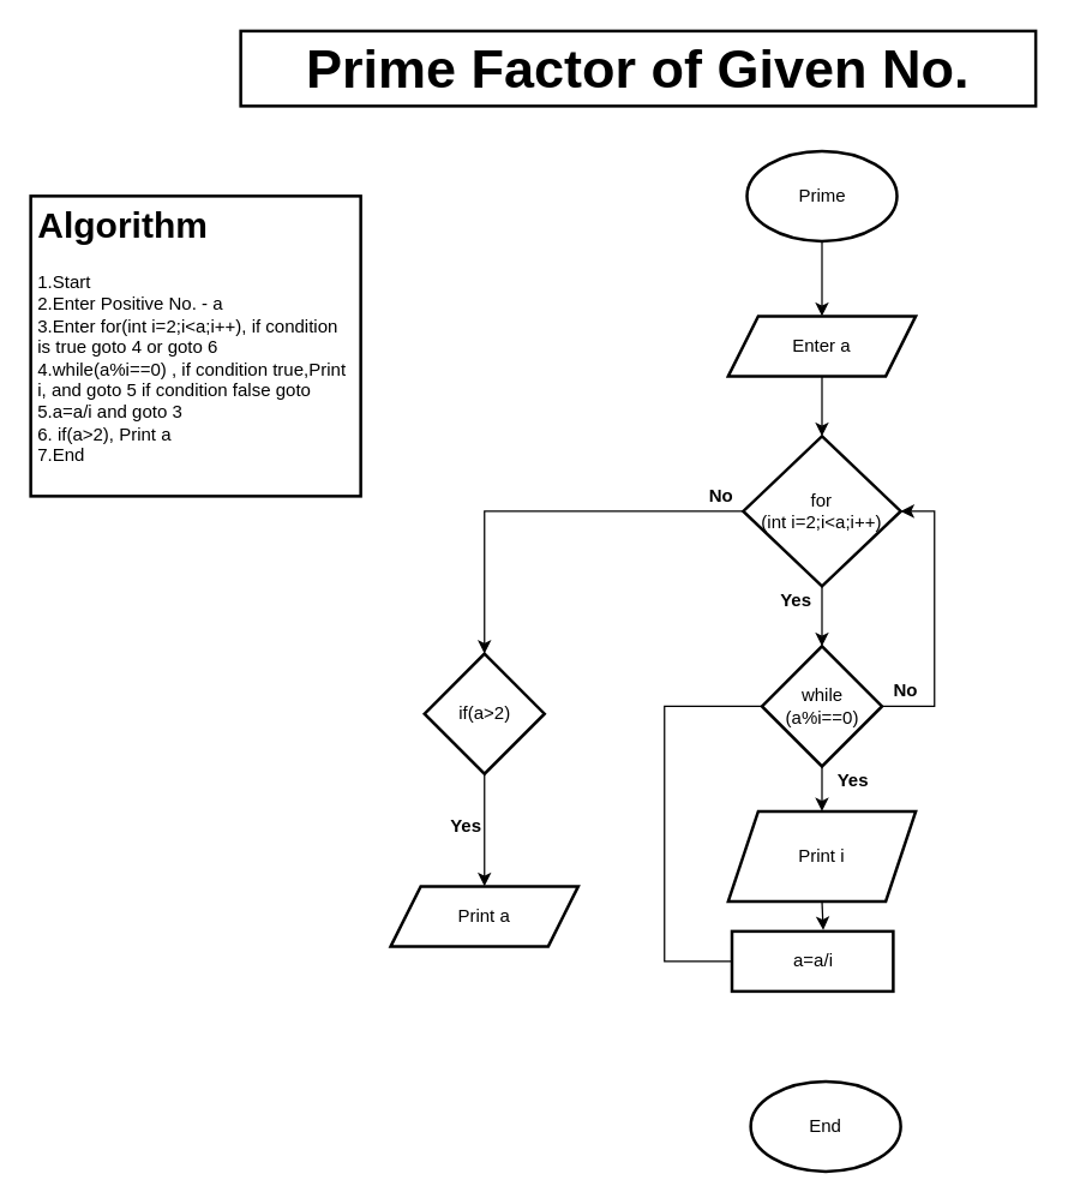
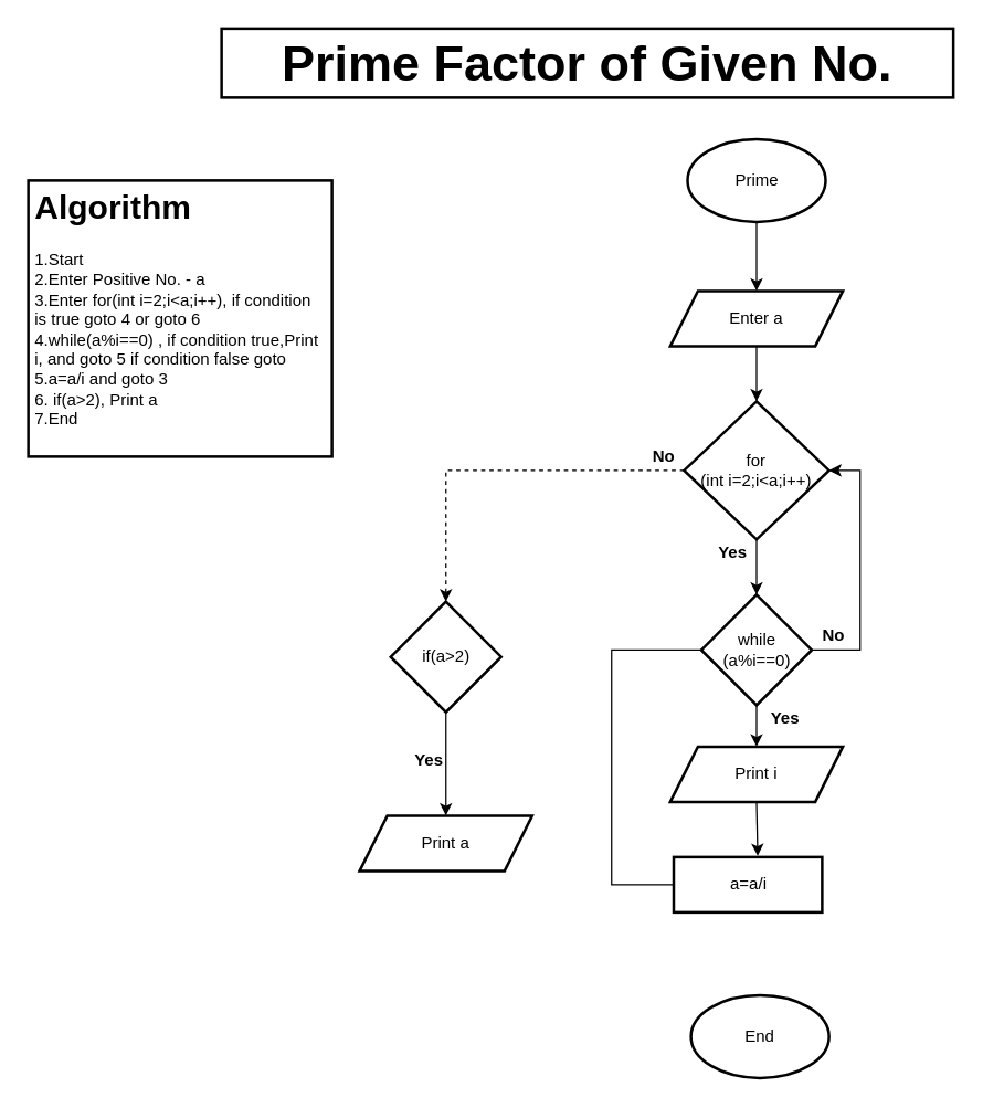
  <mxCell id="0" />
  <mxCell id="1" parent="0" />
  <mxCell id="2" value="&lt;font style=&quot;font-size: 36px&quot;&gt;Prime Factor of Given No.&lt;/font&gt;" style="text;html=1;fillColor=none;align=center;verticalAlign=middle;whiteSpace=wrap;rounded=0;fontStyle=1;strokeColor=#000000;strokeWidth=2;" vertex="1" parent="1"><mxGeometry x="160" y="20" width="530" height="50" as="geometry" /></mxCell>
  <mxCell id="3" value="&lt;h1&gt;Algorithm&lt;/h1&gt;&lt;div&gt;1.Start&lt;/div&gt;&lt;div&gt;2.Enter Positive No. - a&lt;/div&gt;&lt;div&gt;3.Enter&amp;nbsp;for(int i=2;i&amp;lt;a;i++), if condition is true goto 4 or goto 6&lt;/div&gt;&lt;div&gt;4.while(a%i==0) , if condition true,Print i, and goto 5 if condition false goto&amp;nbsp;&lt;/div&gt;&lt;div&gt;5.a=a/i and goto 3&lt;/div&gt;&lt;div&gt;6.&amp;nbsp;if(a&amp;gt;2), Print a&lt;/div&gt;&lt;div&gt;7.End&lt;/div&gt;" style="text;html=1;fillColor=none;spacing=5;spacingTop=-20;whiteSpace=wrap;overflow=hidden;rounded=0;strokeColor=#000000;strokeWidth=2;" vertex="1" parent="1"><mxGeometry x="20" y="130" width="220" height="200" as="geometry" /></mxCell>
  <mxCell id="4" style="edgeStyle=orthogonalEdgeStyle;rounded=0;orthogonalLoop=1;jettySize=auto;html=1;exitX=0.5;exitY=1;exitDx=0;exitDy=0;entryX=0.5;entryY=0;entryDx=0;entryDy=0;" edge="1" parent="1" source="5" target="8"><mxGeometry relative="1" as="geometry" /></mxCell>
  <mxCell id="5" value="Prime" style="ellipse;whiteSpace=wrap;html=1;strokeColor=#000000;strokeWidth=2;" vertex="1" parent="1"><mxGeometry x="497.5" y="100" width="100" height="60" as="geometry" /></mxCell>
  <mxCell id="6" value="End" style="ellipse;whiteSpace=wrap;html=1;strokeColor=#000000;strokeWidth=2;" vertex="1" parent="1"><mxGeometry x="500" y="720" width="100" height="60" as="geometry" /></mxCell>
  <mxCell id="7" style="edgeStyle=orthogonalEdgeStyle;rounded=0;orthogonalLoop=1;jettySize=auto;html=1;exitX=0.5;exitY=1;exitDx=0;exitDy=0;entryX=0.5;entryY=0;entryDx=0;entryDy=0;" edge="1" parent="1" source="8" target="11"><mxGeometry relative="1" as="geometry" /></mxCell>
  <mxCell id="8" value="Enter a" style="shape=parallelogram;perimeter=parallelogramPerimeter;whiteSpace=wrap;html=1;fixedSize=1;strokeColor=#000000;strokeWidth=2;" vertex="1" parent="1"><mxGeometry x="485" y="210" width="125" height="40" as="geometry" /></mxCell>
  <mxCell id="9" style="edgeStyle=orthogonalEdgeStyle;rounded=0;orthogonalLoop=1;jettySize=auto;html=1;exitX=0.5;exitY=1;exitDx=0;exitDy=0;entryX=0.5;entryY=0;entryDx=0;entryDy=0;" edge="1" parent="1" source="11" target="14"><mxGeometry relative="1" as="geometry" /></mxCell>
- <mxCell id="10" style="edgeStyle=orthogonalEdgeStyle;rounded=0;orthogonalLoop=1;jettySize=auto;html=1;exitX=0;exitY=0.5;exitDx=0;exitDy=0;entryX=0.5;entryY=0;entryDx=0;entryDy=0;" edge="1" parent="1" source="11" target="20"><mxGeometry relative="1" as="geometry" /></mxCell>
+ <mxCell id="10" style="edgeStyle=orthogonalEdgeStyle;rounded=0;orthogonalLoop=1;jettySize=auto;html=1;exitX=0;exitY=0.5;exitDx=0;exitDy=0;entryX=0.5;entryY=0;entryDx=0;entryDy=0;dashed=1;" edge="1" parent="1" source="11" target="20"><mxGeometry relative="1" as="geometry" /></mxCell>
  <mxCell id="11" value="for&lt;br&gt;(int i=2;i&amp;lt;a;i++)" style="rhombus;whiteSpace=wrap;html=1;strokeColor=#000000;strokeWidth=2;" vertex="1" parent="1"><mxGeometry x="495" y="290" width="105" height="100" as="geometry" /></mxCell>
  <mxCell id="12" style="edgeStyle=orthogonalEdgeStyle;rounded=0;orthogonalLoop=1;jettySize=auto;html=1;exitX=0.5;exitY=1;exitDx=0;exitDy=0;entryX=0.5;entryY=0;entryDx=0;entryDy=0;" edge="1" parent="1" source="14" target="16"><mxGeometry relative="1" as="geometry" /></mxCell>
  <mxCell id="13" style="edgeStyle=orthogonalEdgeStyle;rounded=0;orthogonalLoop=1;jettySize=auto;html=1;exitX=1;exitY=0.5;exitDx=0;exitDy=0;entryX=1;entryY=0.5;entryDx=0;entryDy=0;" edge="1" parent="1" source="14" target="11"><mxGeometry relative="1" as="geometry"><Array as="points"><mxPoint x="622.5" y="470" /><mxPoint x="622.5" y="340" /></Array></mxGeometry></mxCell>
  <mxCell id="14" value="while&lt;br&gt;(a%i==0)" style="rhombus;whiteSpace=wrap;html=1;strokeColor=#000000;strokeWidth=2;" vertex="1" parent="1"><mxGeometry x="507.5" y="430" width="80" height="80" as="geometry" /></mxCell>
  <mxCell id="15" style="edgeStyle=orthogonalEdgeStyle;rounded=0;orthogonalLoop=1;jettySize=auto;html=1;exitX=0.5;exitY=1;exitDx=0;exitDy=0;entryX=0.566;entryY=-0.021;entryDx=0;entryDy=0;entryPerimeter=0;" edge="1" parent="1" source="16" target="18"><mxGeometry relative="1" as="geometry" /></mxCell>
- <mxCell id="16" value="Print i" style="shape=parallelogram;perimeter=parallelogramPerimeter;whiteSpace=wrap;html=1;fixedSize=1;strokeColor=#000000;strokeWidth=2;" vertex="1" parent="1"><mxGeometry x="485" y="540" width="125" height="60" as="geometry" /></mxCell>
+ <mxCell id="16" value="Print i" style="shape=parallelogram;perimeter=parallelogramPerimeter;whiteSpace=wrap;html=1;fixedSize=1;strokeColor=#000000;strokeWidth=2;" vertex="1" parent="1"><mxGeometry x="485" y="540" width="125" height="40" as="geometry" /></mxCell>
  <mxCell id="17" style="edgeStyle=orthogonalEdgeStyle;rounded=0;orthogonalLoop=1;jettySize=auto;html=1;exitX=0;exitY=0.5;exitDx=0;exitDy=0;entryX=0;entryY=0.5;entryDx=0;entryDy=0;endArrow=none;" edge="1" parent="1" source="18" target="14"><mxGeometry relative="1" as="geometry"><Array as="points"><mxPoint x="442.5" y="640" /><mxPoint x="442.5" y="470" /></Array></mxGeometry></mxCell>
  <mxCell id="18" value="a=a/i" style="rounded=0;whiteSpace=wrap;html=1;strokeColor=#000000;strokeWidth=2;" vertex="1" parent="1"><mxGeometry x="487.5" y="620" width="107.5" height="40" as="geometry" /></mxCell>
  <mxCell id="19" style="edgeStyle=orthogonalEdgeStyle;rounded=0;orthogonalLoop=1;jettySize=auto;html=1;exitX=0.5;exitY=1;exitDx=0;exitDy=0;entryX=0.5;entryY=0;entryDx=0;entryDy=0;" edge="1" parent="1" source="20" target="21"><mxGeometry relative="1" as="geometry" /></mxCell>
  <mxCell id="20" value="if(a&amp;gt;2)" style="rhombus;whiteSpace=wrap;html=1;strokeColor=#000000;strokeWidth=2;" vertex="1" parent="1"><mxGeometry x="282.5" y="435" width="80" height="80" as="geometry" /></mxCell>
  <mxCell id="21" value="Print a" style="shape=parallelogram;perimeter=parallelogramPerimeter;whiteSpace=wrap;html=1;fixedSize=1;strokeColor=#000000;strokeWidth=2;" vertex="1" parent="1"><mxGeometry x="260" y="590" width="125" height="40" as="geometry" /></mxCell>
  <mxCell id="22" value="&lt;b&gt;Yes&lt;/b&gt;" style="text;html=1;align=center;verticalAlign=middle;resizable=0;points=[];autosize=1;" vertex="1" parent="1"><mxGeometry x="510" y="390" width="40" height="20" as="geometry" /></mxCell>
  <mxCell id="23" value="&lt;b&gt;No&lt;/b&gt;" style="text;html=1;align=center;verticalAlign=middle;resizable=0;points=[];autosize=1;" vertex="1" parent="1"><mxGeometry x="465" y="320" width="30" height="20" as="geometry" /></mxCell>
  <mxCell id="24" value="&lt;b&gt;Yes&lt;/b&gt;" style="text;html=1;align=center;verticalAlign=middle;resizable=0;points=[];autosize=1;" vertex="1" parent="1"><mxGeometry x="547.5" y="510" width="40" height="20" as="geometry" /></mxCell>
  <mxCell id="25" value="&lt;b&gt;No&lt;/b&gt;" style="text;html=1;align=center;verticalAlign=middle;resizable=0;points=[];autosize=1;" vertex="1" parent="1"><mxGeometry x="587.5" y="450" width="30" height="20" as="geometry" /></mxCell>
  <mxCell id="26" value="&lt;b&gt;Yes&lt;/b&gt;" style="text;html=1;align=center;verticalAlign=middle;resizable=0;points=[];autosize=1;" vertex="1" parent="1"><mxGeometry x="290" y="540" width="40" height="20" as="geometry" /></mxCell>
